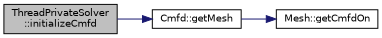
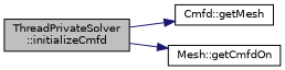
  digraph {
    rankdir=LR
    node [color=black fillcolor=white fontname=Helvetica fontsize=10 shape=record style=filled]
    edge [color=midnightblue fontname=Helvetica fontsize=10 labelfontname=Helvetica labelfontsize=10 style=solid]
    n1 [fillcolor=grey75 fontcolor=black height=0.2 label="ThreadPrivateSolver\l::initializeCmfd" width=0.4]
    n2 [height=0.2 label="Cmfd::getMesh" width=0.4]
    n3 [height=0.2 label="Mesh::getCmfdOn" width=0.4]
    n1 -> n2
-   n2 -> n3
+   n1 -> n3
  }
